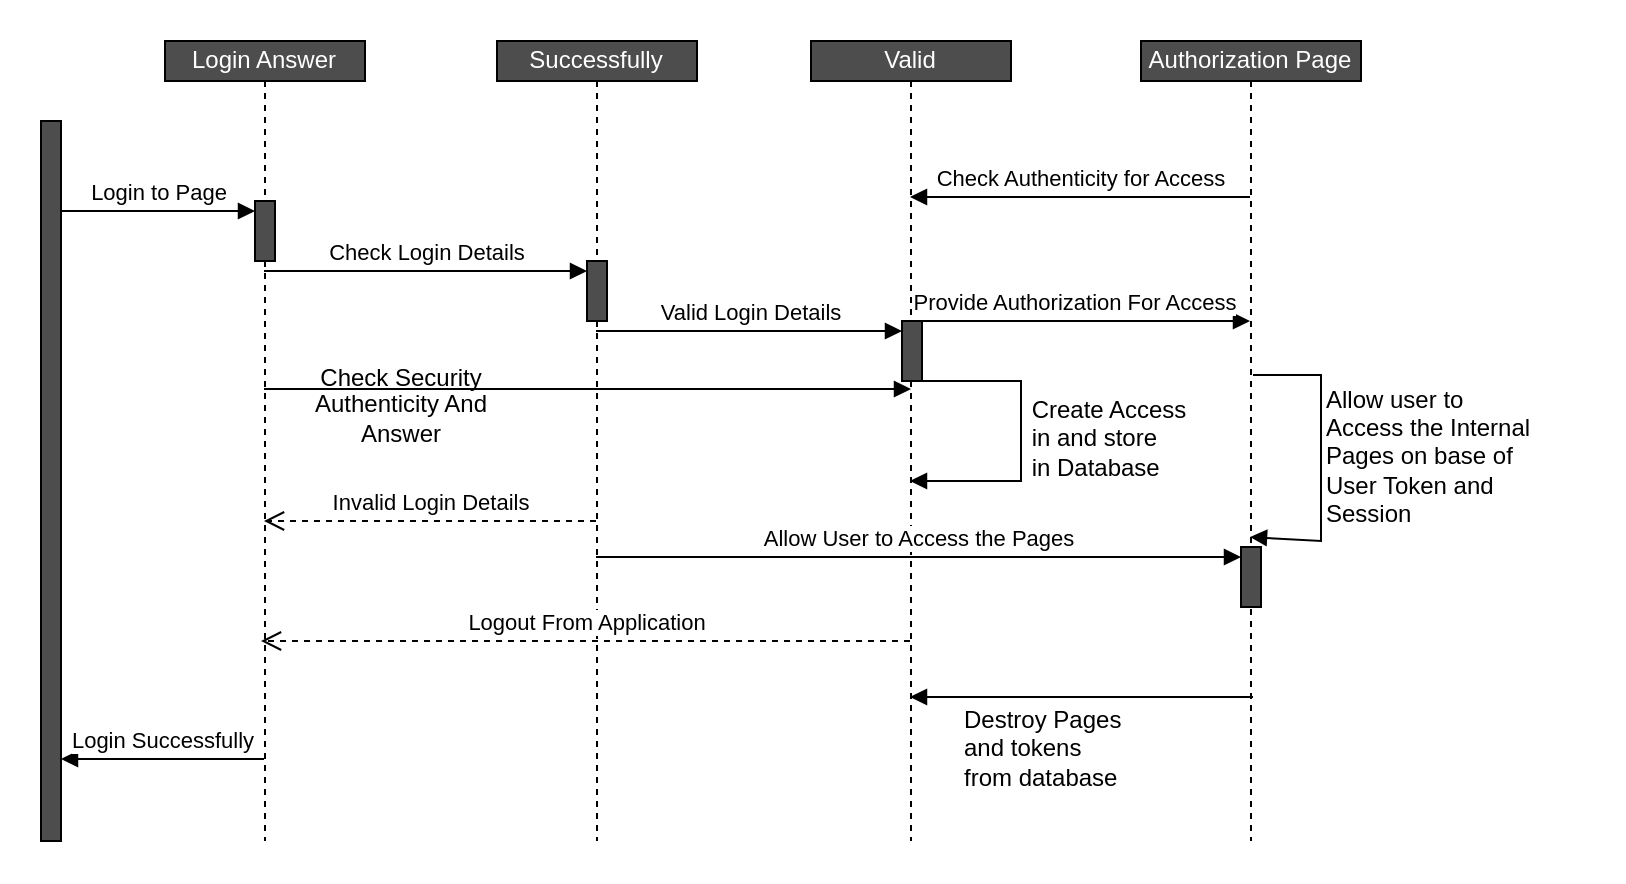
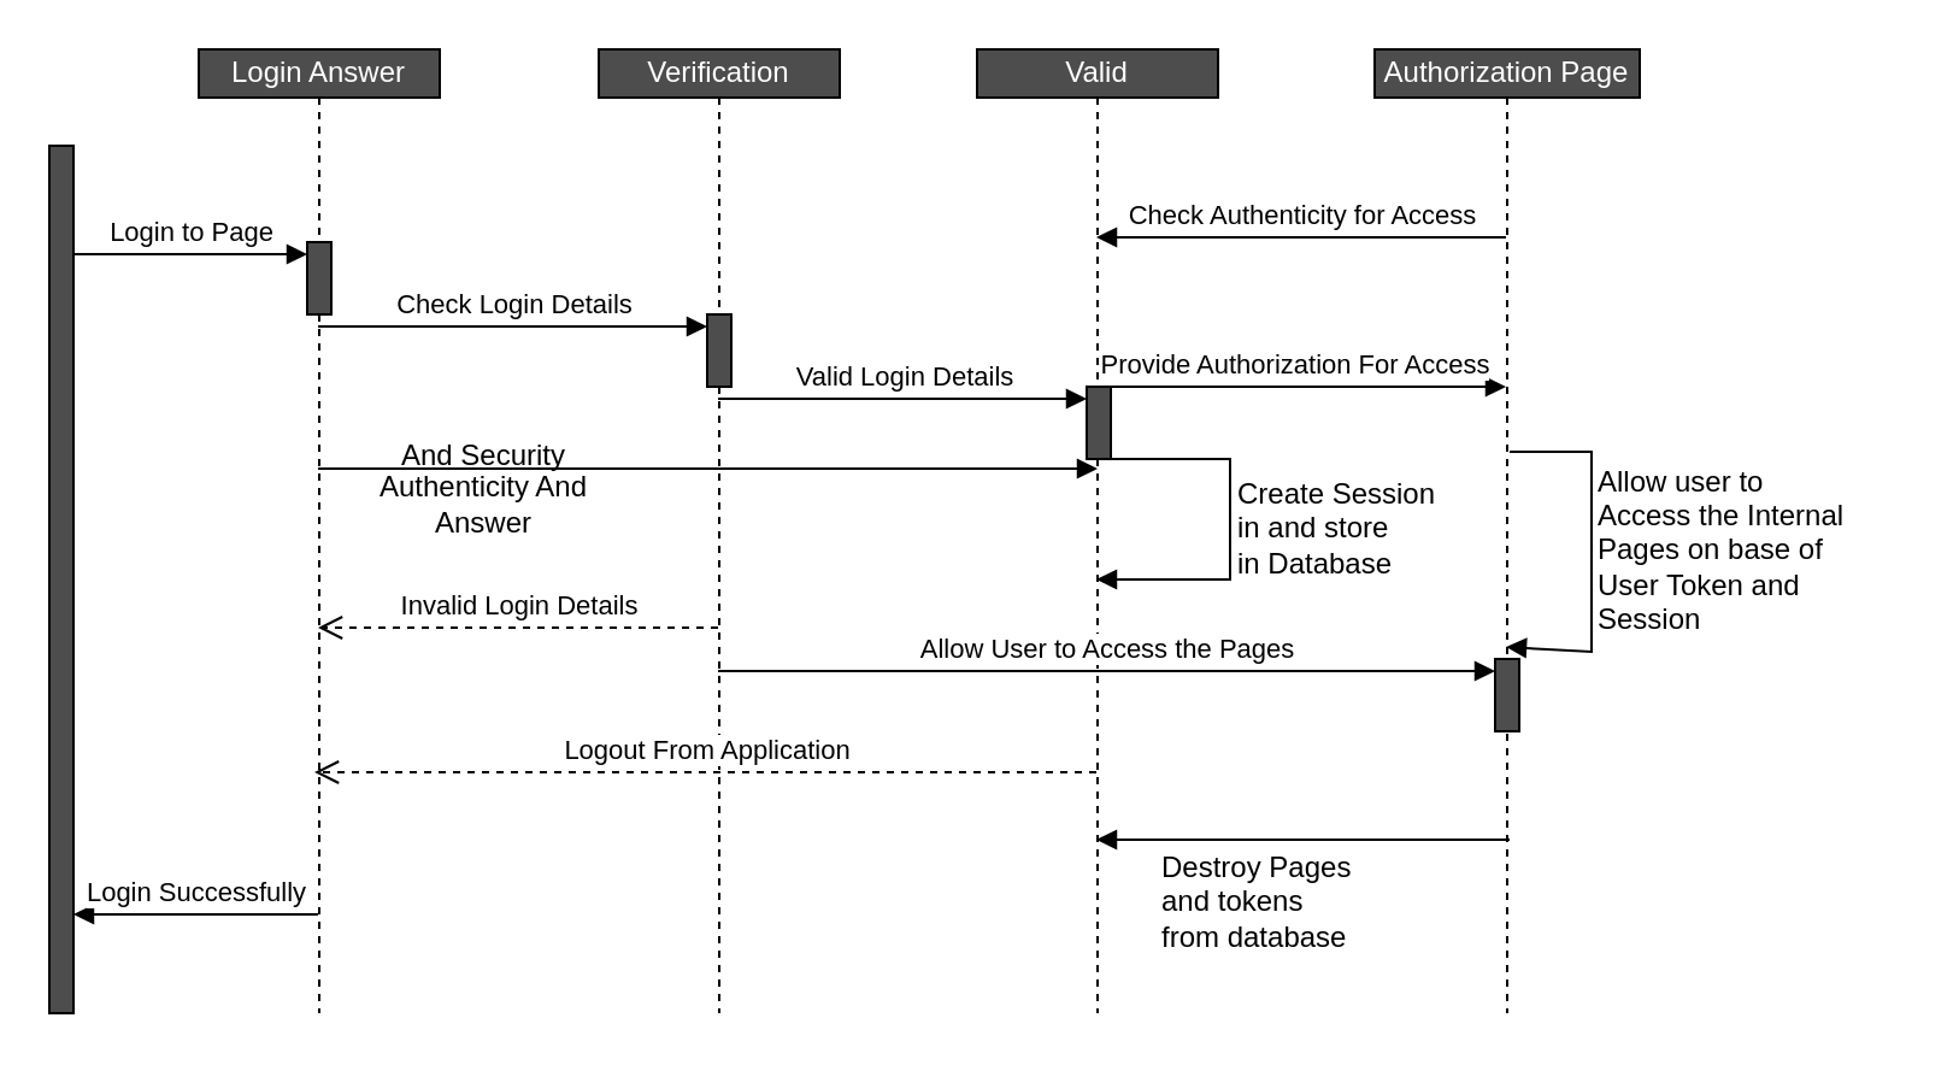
  <mxCell id="0" />
  <mxCell id="1" parent="0" />
  <mxCell id="2" value="" style="html=1;points=[[0,0,0,0,5],[0,1,0,0,-5],[1,0,0,0,5],[1,1,0,0,-5]];perimeter=orthogonalPerimeter;outlineConnect=0;targetShapes=umlLifeline;portConstraint=eastwest;newEdgeStyle={&quot;curved&quot;:0,&quot;rounded&quot;:0};fillColor=#4D4D4D;" vertex="1" parent="1"><mxGeometry x="20" y="60" width="10" height="360" as="geometry" /></mxCell>
  <mxCell id="3" value="&lt;font style=&quot;background-color: rgb(77, 77, 77);&quot; color=&quot;#ffffff&quot;&gt;Login Answer&lt;/font&gt;" style="shape=umlLifeline;perimeter=lifelinePerimeter;whiteSpace=wrap;html=1;container=1;dropTarget=0;collapsible=0;recursiveResize=0;outlineConnect=0;portConstraint=eastwest;newEdgeStyle={&quot;curved&quot;:0,&quot;rounded&quot;:0};size=20;shadow=0;fillColor=#4D4D4D;" vertex="1" parent="1"><mxGeometry x="82" y="20" width="100" height="400" as="geometry" /></mxCell>
  <mxCell id="4" value="" style="html=1;points=[[0,0,0,0,5],[0,1,0,0,-5],[1,0,0,0,5],[1,1,0,0,-5]];perimeter=orthogonalPerimeter;outlineConnect=0;targetShapes=umlLifeline;portConstraint=eastwest;newEdgeStyle={&quot;curved&quot;:0,&quot;rounded&quot;:0};fillColor=#4D4D4D;" vertex="1" parent="3"><mxGeometry x="45" y="80" width="10" height="30" as="geometry" /></mxCell>
- <mxCell id="5" value="&lt;font color=&quot;#ffffff&quot;&gt;Successfully&lt;/font&gt;" style="shape=umlLifeline;perimeter=lifelinePerimeter;whiteSpace=wrap;html=1;container=1;dropTarget=0;collapsible=0;recursiveResize=0;outlineConnect=0;portConstraint=eastwest;newEdgeStyle={&quot;curved&quot;:0,&quot;rounded&quot;:0};size=20;fillColor=#4D4D4D;" vertex="1" parent="1"><mxGeometry x="248" y="20" width="100" height="400" as="geometry" /></mxCell>
+ <mxCell id="5" value="&lt;font color=&quot;#ffffff&quot;&gt;Verification&lt;/font&gt;" style="shape=umlLifeline;perimeter=lifelinePerimeter;whiteSpace=wrap;html=1;container=1;dropTarget=0;collapsible=0;recursiveResize=0;outlineConnect=0;portConstraint=eastwest;newEdgeStyle={&quot;curved&quot;:0,&quot;rounded&quot;:0};size=20;fillColor=#4D4D4D;" vertex="1" parent="1"><mxGeometry x="248" y="20" width="100" height="400" as="geometry" /></mxCell>
  <mxCell id="6" value="" style="html=1;points=[[0,0,0,0,5],[0,1,0,0,-5],[1,0,0,0,5],[1,1,0,0,-5]];perimeter=orthogonalPerimeter;outlineConnect=0;targetShapes=umlLifeline;portConstraint=eastwest;newEdgeStyle={&quot;curved&quot;:0,&quot;rounded&quot;:0};fillColor=#4D4D4D;" vertex="1" parent="5"><mxGeometry x="45" y="110" width="10" height="30" as="geometry" /></mxCell>
  <mxCell id="7" value="&lt;font color=&quot;#ffffff&quot;&gt;Valid&lt;/font&gt;" style="shape=umlLifeline;perimeter=lifelinePerimeter;whiteSpace=wrap;html=1;container=1;dropTarget=0;collapsible=0;recursiveResize=0;outlineConnect=0;portConstraint=eastwest;newEdgeStyle={&quot;curved&quot;:0,&quot;rounded&quot;:0};size=20;fillColor=#4D4D4D;" vertex="1" parent="1"><mxGeometry x="405" y="20" width="100" height="400" as="geometry" /></mxCell>
  <mxCell id="8" value="" style="html=1;points=[[0,0,0,0,5],[0,1,0,0,-5],[1,0,0,0,5],[1,1,0,0,-5]];perimeter=orthogonalPerimeter;outlineConnect=0;targetShapes=umlLifeline;portConstraint=eastwest;newEdgeStyle={&quot;curved&quot;:0,&quot;rounded&quot;:0};fillColor=#4D4D4D;" vertex="1" parent="7"><mxGeometry x="45.5" y="140" width="10" height="30" as="geometry" /></mxCell>
  <mxCell id="9" value="&lt;font color=&quot;#ffffff&quot;&gt;Authorization Page&lt;/font&gt;" style="shape=umlLifeline;perimeter=lifelinePerimeter;whiteSpace=wrap;html=1;container=1;dropTarget=0;collapsible=0;recursiveResize=0;outlineConnect=0;portConstraint=eastwest;newEdgeStyle={&quot;curved&quot;:0,&quot;rounded&quot;:0};size=20;fillColor=#4D4D4D;" vertex="1" parent="1"><mxGeometry x="570" y="20" width="110" height="400" as="geometry" /></mxCell>
  <mxCell id="10" value="" style="html=1;points=[[0,0,0,0,5],[0,1,0,0,-5],[1,0,0,0,5],[1,1,0,0,-5]];perimeter=orthogonalPerimeter;outlineConnect=0;targetShapes=umlLifeline;portConstraint=eastwest;newEdgeStyle={&quot;curved&quot;:0,&quot;rounded&quot;:0};fillColor=#4D4D4D;" vertex="1" parent="9"><mxGeometry x="50" y="253" width="10" height="30" as="geometry" /></mxCell>
  <mxCell id="11" value="Login to Page" style="html=1;verticalAlign=bottom;endArrow=block;curved=0;rounded=0;entryX=0;entryY=0;entryDx=0;entryDy=5;" edge="1" target="4" parent="1" source="2"><mxGeometry relative="1" as="geometry"><mxPoint x="57" y="105" as="sourcePoint" /></mxGeometry></mxCell>
  <mxCell id="12" value="Check Login Details" style="html=1;verticalAlign=bottom;endArrow=block;curved=0;rounded=0;entryX=0;entryY=0;entryDx=0;entryDy=5;" edge="1" target="6" parent="1" source="3"><mxGeometry relative="1" as="geometry"><mxPoint x="196" y="135" as="sourcePoint" /></mxGeometry></mxCell>
  <mxCell id="13" value="Valid Login Details" style="html=1;verticalAlign=bottom;endArrow=block;curved=0;rounded=0;entryX=0;entryY=0;entryDx=0;entryDy=5;" edge="1" target="8" parent="1" source="5"><mxGeometry relative="1" as="geometry"><mxPoint x="289.5" y="165" as="sourcePoint" /></mxGeometry></mxCell>
  <mxCell id="14" value="Check Authenticity for Access" style="html=1;verticalAlign=bottom;endArrow=block;curved=0;rounded=0;" edge="1" parent="1"><mxGeometry width="80" relative="1" as="geometry"><mxPoint x="624.5" y="98" as="sourcePoint" /><mxPoint x="454.5" y="98" as="targetPoint" /></mxGeometry></mxCell>
  <mxCell id="15" value="" style="html=1;verticalAlign=bottom;endArrow=block;curved=0;rounded=0;" edge="1" parent="1" target="7"><mxGeometry width="80" relative="1" as="geometry"><mxPoint x="450" y="190" as="sourcePoint" /><mxPoint x="510" y="320" as="targetPoint" /><Array as="points"><mxPoint x="510" y="190" /><mxPoint x="510" y="230" /><mxPoint x="510" y="240" /><mxPoint x="480" y="240" /></Array></mxGeometry></mxCell>
  <mxCell id="16" value="" style="html=1;verticalAlign=bottom;endArrow=block;curved=0;rounded=0;" edge="1" parent="1" source="3"><mxGeometry width="80" relative="1" as="geometry"><mxPoint x="375" y="194" as="sourcePoint" /><mxPoint x="455" y="194" as="targetPoint" /></mxGeometry></mxCell>
- <mxCell id="17" value="Check Security" style="text;html=1;align=center;verticalAlign=middle;resizable=0;points=[];autosize=1;strokeColor=none;fillColor=none;" vertex="1" parent="1"><mxGeometry x="150" y="174" width="100" height="30" as="geometry" /></mxCell>
+ <mxCell id="17" value="And Security" style="text;html=1;align=center;verticalAlign=middle;resizable=0;points=[];autosize=1;strokeColor=none;fillColor=none;" vertex="1" parent="1"><mxGeometry x="150" y="174" width="100" height="30" as="geometry" /></mxCell>
  <mxCell id="18" value="Authenticity And&lt;div&gt;Answer&lt;/div&gt;" style="text;html=1;align=center;verticalAlign=middle;resizable=0;points=[];autosize=1;strokeColor=none;fillColor=none;" vertex="1" parent="1"><mxGeometry x="150" y="189" width="100" height="40" as="geometry" /></mxCell>
  <mxCell id="19" value="Provide Authorization For Access" style="html=1;verticalAlign=bottom;endArrow=block;curved=0;rounded=0;" edge="1" parent="1" target="9"><mxGeometry width="80" relative="1" as="geometry"><mxPoint x="450" y="160" as="sourcePoint" /><mxPoint x="530" y="160" as="targetPoint" /></mxGeometry></mxCell>
- <mxCell id="20" value="&lt;div style=&quot;text-align: left;&quot;&gt;&lt;span style=&quot;background-color: initial;&quot;&gt;Create Access&lt;/span&gt;&lt;/div&gt;&lt;div style=&quot;text-align: left;&quot;&gt;in and store&lt;/div&gt;&lt;div style=&quot;text-align: left;&quot;&gt;in Database&lt;/div&gt;" style="text;html=1;align=center;verticalAlign=middle;resizable=0;points=[];autosize=1;strokeColor=none;fillColor=none;" vertex="1" parent="1"><mxGeometry x="499" y="189" width="110" height="60" as="geometry" /></mxCell>
+ <mxCell id="20" value="&lt;div style=&quot;text-align: left;&quot;&gt;&lt;span style=&quot;background-color: initial;&quot;&gt;Create Session&lt;/span&gt;&lt;/div&gt;&lt;div style=&quot;text-align: left;&quot;&gt;in and store&lt;/div&gt;&lt;div style=&quot;text-align: left;&quot;&gt;in Database&lt;/div&gt;" style="text;html=1;align=center;verticalAlign=middle;resizable=0;points=[];autosize=1;strokeColor=none;fillColor=none;" vertex="1" parent="1"><mxGeometry x="499" y="189" width="110" height="60" as="geometry" /></mxCell>
  <mxCell id="21" value="Allow User to Access the Pages" style="html=1;verticalAlign=bottom;endArrow=block;curved=0;rounded=0;entryX=0;entryY=0;entryDx=0;entryDy=5;" edge="1" target="10" parent="1" source="5"><mxGeometry relative="1" as="geometry"><mxPoint x="459" y="278" as="sourcePoint" /></mxGeometry></mxCell>
  <mxCell id="22" value="" style="html=1;verticalAlign=bottom;endArrow=block;curved=0;rounded=0;" edge="1" parent="1"><mxGeometry width="80" relative="1" as="geometry"><mxPoint x="626" y="187" as="sourcePoint" /><mxPoint x="624.5" y="268" as="targetPoint" /><Array as="points"><mxPoint x="660" y="187" /><mxPoint x="660" y="230" /><mxPoint x="660" y="270" /></Array></mxGeometry></mxCell>
  <mxCell id="23" value="Allow user to&lt;div&gt;Access the Internal&lt;/div&gt;&lt;div&gt;Pages on base of&amp;nbsp;&lt;/div&gt;&lt;div&gt;User Token and&lt;/div&gt;&lt;div&gt;Session&lt;/div&gt;" style="text;html=1;align=left;verticalAlign=middle;resizable=0;points=[];autosize=1;strokeColor=none;fillColor=none;" vertex="1" parent="1"><mxGeometry x="661" y="183" width="130" height="90" as="geometry" /></mxCell>
  <mxCell id="24" value="Invalid Login Details" style="html=1;verticalAlign=bottom;endArrow=open;dashed=1;endSize=8;curved=0;rounded=0;" edge="1" parent="1"><mxGeometry relative="1" as="geometry"><mxPoint x="297.5" y="260" as="sourcePoint" /><mxPoint x="131.5" y="260" as="targetPoint" /></mxGeometry></mxCell>
  <mxCell id="25" value="Logout From Application" style="html=1;verticalAlign=bottom;endArrow=open;dashed=1;endSize=8;curved=0;rounded=0;" edge="1" parent="1" source="7"><mxGeometry relative="1" as="geometry"><mxPoint x="210" y="320" as="sourcePoint" /><mxPoint x="130" y="320" as="targetPoint" /></mxGeometry></mxCell>
  <mxCell id="26" value="" style="html=1;verticalAlign=bottom;endArrow=block;curved=0;rounded=0;exitX=0.464;exitY=0.2;exitDx=0;exitDy=0;exitPerimeter=0;" edge="1" parent="1"><mxGeometry width="80" relative="1" as="geometry"><mxPoint x="626" y="348" as="sourcePoint" /><mxPoint x="454.5" y="348" as="targetPoint" /></mxGeometry></mxCell>
  <mxCell id="27" value="Destroy Pages&lt;div&gt;and tokens&lt;/div&gt;&lt;div&gt;from database&lt;/div&gt;" style="text;html=1;align=left;verticalAlign=middle;resizable=0;points=[];autosize=1;strokeColor=none;fillColor=none;" vertex="1" parent="1"><mxGeometry x="480" y="344" width="110" height="60" as="geometry" /></mxCell>
  <mxCell id="28" value="Login Successfully" style="html=1;verticalAlign=bottom;endArrow=block;curved=0;rounded=0;" edge="1" parent="1"><mxGeometry width="80" relative="1" as="geometry"><mxPoint x="131.5" y="379" as="sourcePoint" /><mxPoint x="30" y="379" as="targetPoint" /></mxGeometry></mxCell>
